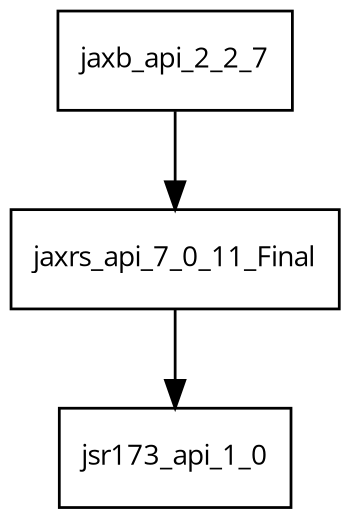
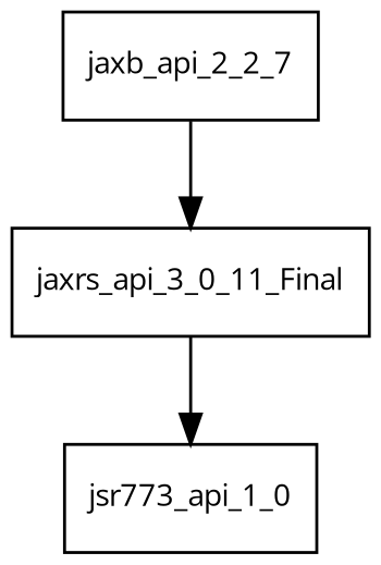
  digraph {
    fontname="Open Sans"
    node [fontname="Open Sans" fontsize=10.0 shape=box]
    edge [fontname="Open Sans"]
-   jaxrs_api_3_0_11_Final [label=jaxrs_api_7_0_11_Final]
-   jsr173_api_1_0
+   jaxrs_api_3_0_11_Final
+   jsr173_api_1_0 [label=jsr773_api_1_0]
    jaxb_api_2_2_7
    jaxrs_api_3_0_11_Final -> jsr173_api_1_0
    jaxb_api_2_2_7 -> jaxrs_api_3_0_11_Final
  }
